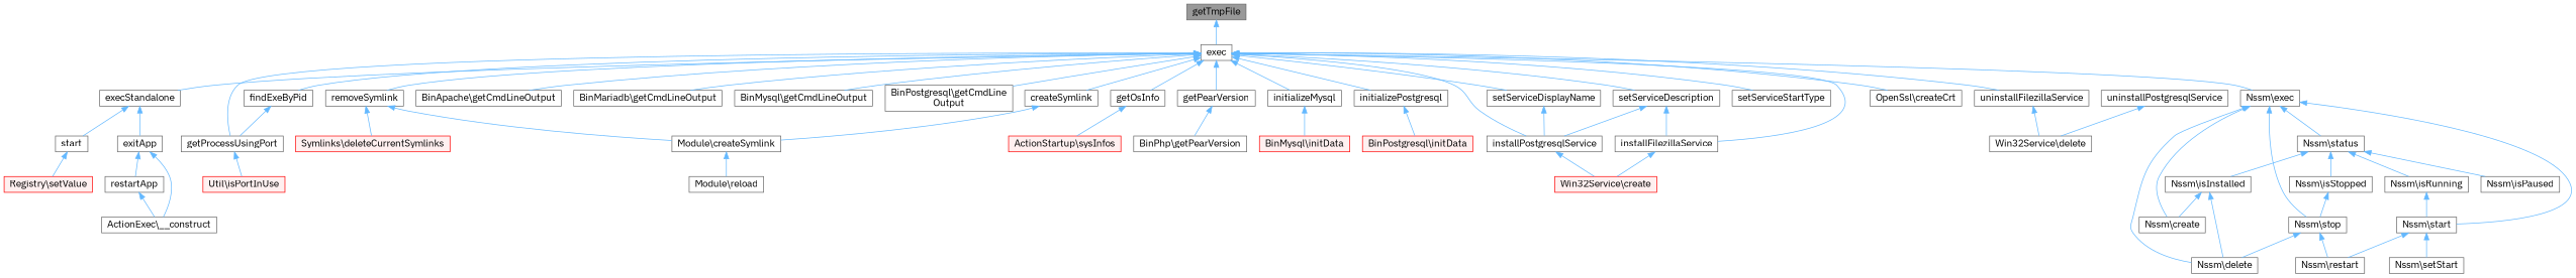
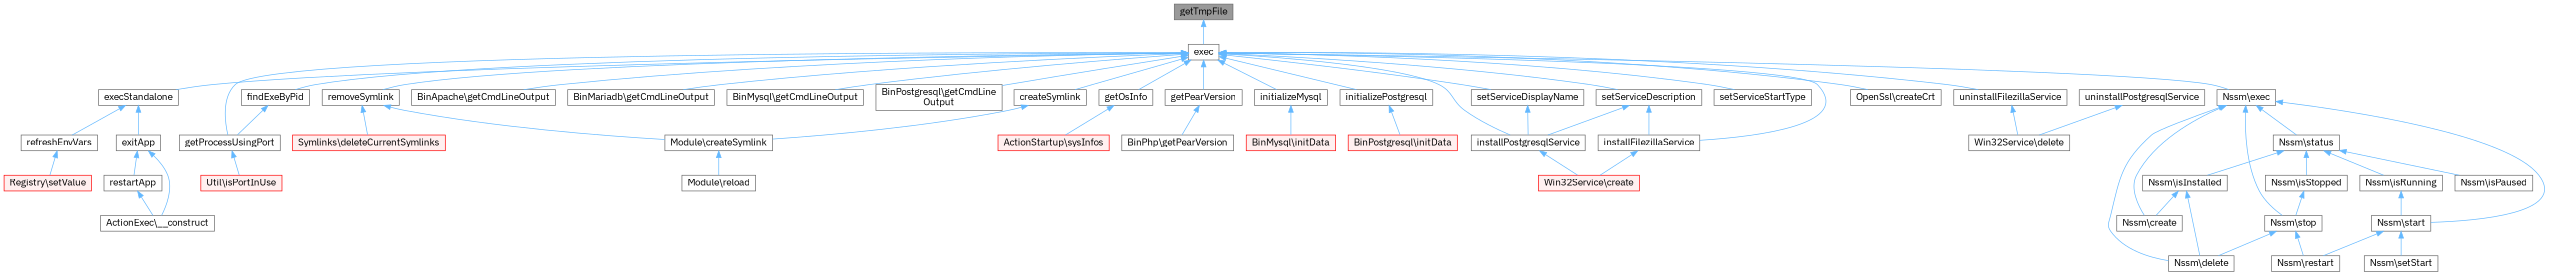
  digraph {
    fontname="IBM Plex Sans"
    rankdir=TB
    node [color=grey40 fillcolor=white fontname="IBM Plex Sans" fontsize=14 shape=box style=filled]
    edge [color=steelblue1 dir=back fontname="IBM Plex Sans" fontsize=14 labelfontname=Helvetica labelfontsize=14 style=solid]
    n1 [color=gray40 fillcolor=grey60 fontcolor=black height=0.2 label=getTmpFile width=0.4]
    n2 [height=0.2 label=exec width=0.4]
    n3 [height=0.2 label="OpenSsl\\createCrt" width=0.4]
    n4 [height=0.2 label=createSymlink width=0.4]
    n5 [height=0.2 label="Nssm\\exec" width=0.4]
    n6 [height=0.2 label=execStandalone width=0.4]
    n7 [height=0.2 label=findExeByPid width=0.4]
    n8 [height=0.2 label=getProcessUsingPort width=0.4]
    n9 [height=0.2 label="BinApache\\getCmdLineOutput" width=0.4]
    n10 [height=0.2 label="BinMariadb\\getCmdLineOutput" width=0.4]
    n11 [height=0.2 label="BinMysql\\getCmdLineOutput" width=0.4]
    n12 [height=0.2 label="BinPostgresql\\getCmdLine\lOutput" width=0.4]
    n13 [height=0.2 label=getOsInfo width=0.4]
    n14 [height=0.2 label=getPearVersion width=0.4]
    n15 [height=0.2 label=initializeMysql width=0.4]
    n16 [height=0.2 label=initializePostgresql width=0.4]
    n17 [height=0.2 label=installFilezillaService width=0.4]
    n18 [height=0.2 label=installPostgresqlService width=0.4]
    n19 [height=0.2 label=removeSymlink width=0.4]
    n20 [height=0.2 label=setServiceDescription width=0.4]
    n21 [height=0.2 label=setServiceDisplayName width=0.4]
    n22 [height=0.2 label=setServiceStartType width=0.4]
    n23 [height=0.2 label=uninstallFilezillaService width=0.4]
    n24 [height=0.2 label="Module\\createSymlink" width=0.4]
    n25 [height=0.2 label="Nssm\\create" width=0.4]
    n26 [height=0.2 label="Nssm\\delete" width=0.4]
    n27 [height=0.2 label="Nssm\\start" width=0.4]
    n28 [height=0.2 label="Nssm\\status" width=0.4]
    n29 [height=0.2 label="Nssm\\stop" width=0.4]
    n30 [height=0.2 label=exitApp width=0.4]
-   n31 [height=0.2 label=start width=0.4]
+   n31 [height=0.2 label=refreshEnvVars width=0.4]
    n32 [color=red fillcolor="#FFF0F0" height=0.2 label="Util\\isPortInUse" width=0.4]
    n33 [color=red fillcolor="#FFF0F0" height=0.2 label="ActionStartup\\sysInfos" width=0.4]
    n34 [height=0.2 label="BinPhp\\getPearVersion" width=0.4]
    n35 [color=red fillcolor="#FFF0F0" height=0.2 label="BinMysql\\initData" width=0.4]
    n36 [color=red fillcolor="#FFF0F0" height=0.2 label="BinPostgresql\\initData" width=0.4]
    n37 [color=red fillcolor="#FFF0F0" height=0.2 label="Win32Service\\create" width=0.4]
    n38 [color=red fillcolor="#FFF0F0" height=0.2 label="Symlinks\\deleteCurrentSymlinks" width=0.4]
    n39 [height=0.2 label="Win32Service\\delete" width=0.4]
    n40 [height=0.2 label=uninstallPostgresqlService width=0.4]
    n41 [height=0.2 label="Module\\reload" width=0.4]
    n42 [height=0.2 label="Nssm\\restart" width=0.4]
    n43 [height=0.2 label="Nssm\\setStart" width=0.4]
    n44 [height=0.2 label="Nssm\\isInstalled" width=0.4]
    n45 [height=0.2 label="Nssm\\isPaused" width=0.4]
    n46 [height=0.2 label="Nssm\\isRunning" width=0.4]
    n47 [height=0.2 label="Nssm\\isStopped" width=0.4]
    n48 [height=0.2 label="ActionExec\\__construct" width=0.4]
    n49 [height=0.2 label=restartApp width=0.4]
    n50 [color=red fillcolor="#FFF0F0" height=0.2 label="Registry\\setValue" width=0.4]
    n1 -> n2
    n2 -> n3
    n2 -> n4
    n2 -> n5
    n2 -> n6
    n2 -> n7
    n2 -> n8
    n2 -> n9
    n2 -> n10
    n2 -> n11
    n2 -> n12
    n2 -> n13
    n2 -> n14
    n2 -> n15
    n2 -> n16
    n2 -> n17
    n2 -> n18
    n2 -> n19
    n2 -> n20
    n2 -> n21
    n2 -> n22
    n2 -> n23
    n4 -> n24
    n5 -> n25
    n5 -> n26
    n5 -> n27
    n5 -> n28
    n5 -> n29
    n6 -> n30
    n6 -> n31
    n7 -> n8
    n8 -> n32
    n13 -> n33
    n14 -> n34
    n15 -> n35
    n16 -> n36
    n17 -> n37
    n18 -> n37
    n19 -> n24
    n19 -> n38
    n20 -> n17
    n20 -> n18
    n21 -> n18
    n23 -> n39
    n24 -> n41
    n27 -> n42
    n27 -> n43
    n28 -> n44
    n28 -> n45
    n28 -> n46
    n28 -> n47
    n29 -> n26
    n29 -> n42
    n30 -> n48
    n30 -> n49
    n31 -> n50
    n40 -> n39
    n44 -> n25
    n44 -> n26
    n46 -> n27
    n47 -> n29
    n49 -> n48
  }
